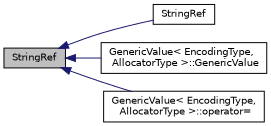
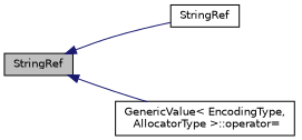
  digraph {
    rankdir=LR
    node [color=black fillcolor=white fontname=Helvetica fontsize=10 shape=record style=filled]
    edge [color=midnightblue dir=back fontname=Helvetica fontsize=10 labelfontname=Helvetica labelfontsize=10 style=solid]
    n1 [fillcolor=grey75 fontcolor=black height=0.2 label=StringRef width=0.4]
    n2 [height=0.2 label=StringRef width=0.4]
-   n3 [height=0.2 label="GenericValue\< EncodingType,\l AllocatorType \>::GenericValue" width=0.4]
    n4 [height=0.2 label="GenericValue\< EncodingType,\l AllocatorType \>::operator=" width=0.4]
    n1 -> n2
-   n1 -> n3
    n1 -> n4
  }
